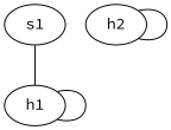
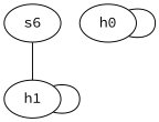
  graph {
    fontname="Source Code Pro"
    node [fontname="Source Code Pro" kind=host]
    edge [cost=1 dport=2 fontname="Source Code Pro" sport=1]
    h1 [ip="10.0.0.1"]
-   h2 [ip="10.0.0.2"]
-   s1 [ip="11.0.0.1" kind=switch]
+   h2 [ip="10.0.0.2" label=h0]
+   s1 [ip="11.0.0.1" kind=switch label=s6]
    h1 -- h1
    h2 -- h2
    s1 -- h1 [dport=0 sport=0]
  }
